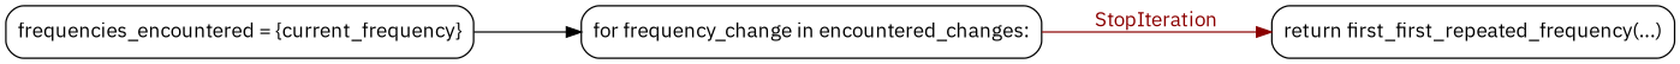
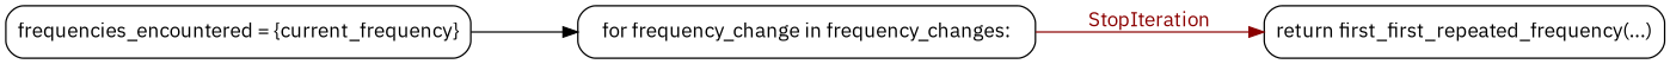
  strict digraph {
    fontname="IBM Plex Sans"
    rankdir=LR
    ranksep=1.0
    node [fontname="IBM Plex Sans" shape=box style=rounded]
    edge [fontname="IBM Plex Sans"]
    n1 [label="frequencies_encountered = {current_frequency}"]
-   n2 [label="for frequency_change in encountered_changes:"]
+   n2 [label="for frequency_change in frequency_changes:"]
    n3 [label="return first_first_repeated_frequency(...)"]
    n1 -> n2
    n2 -> n3 [color=red4 fontcolor=red4 label=StopIteration]
  }
